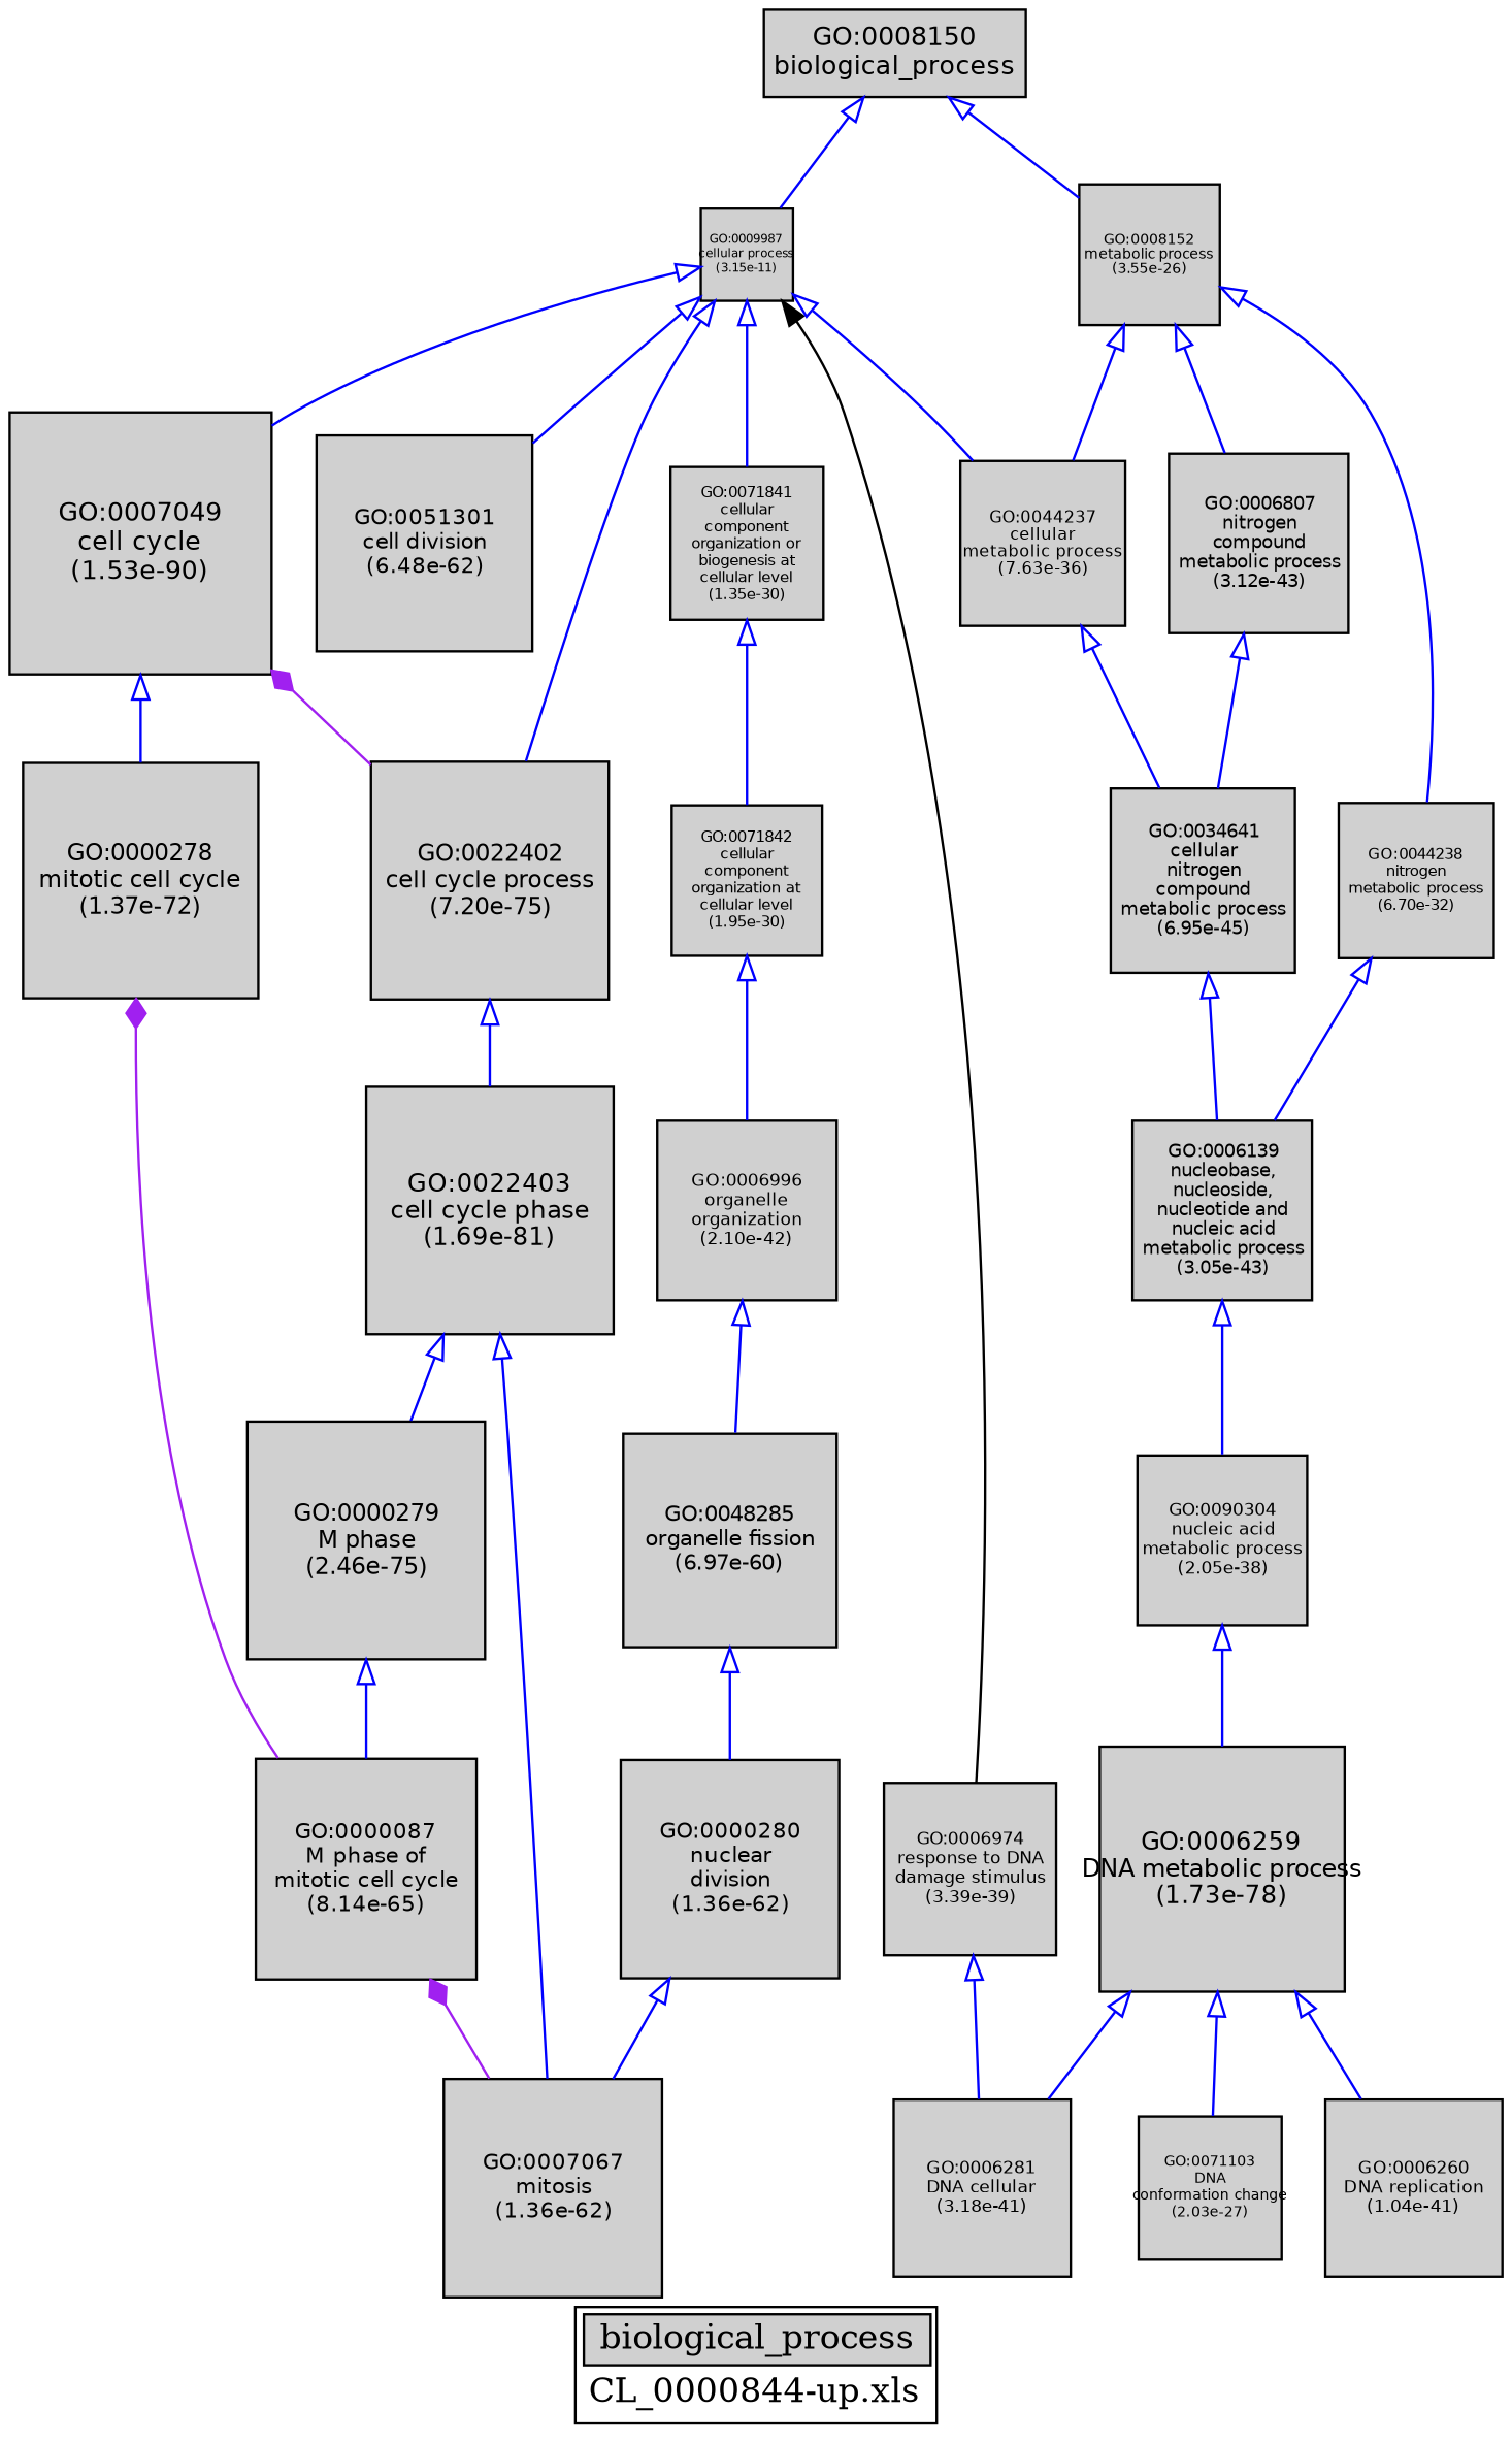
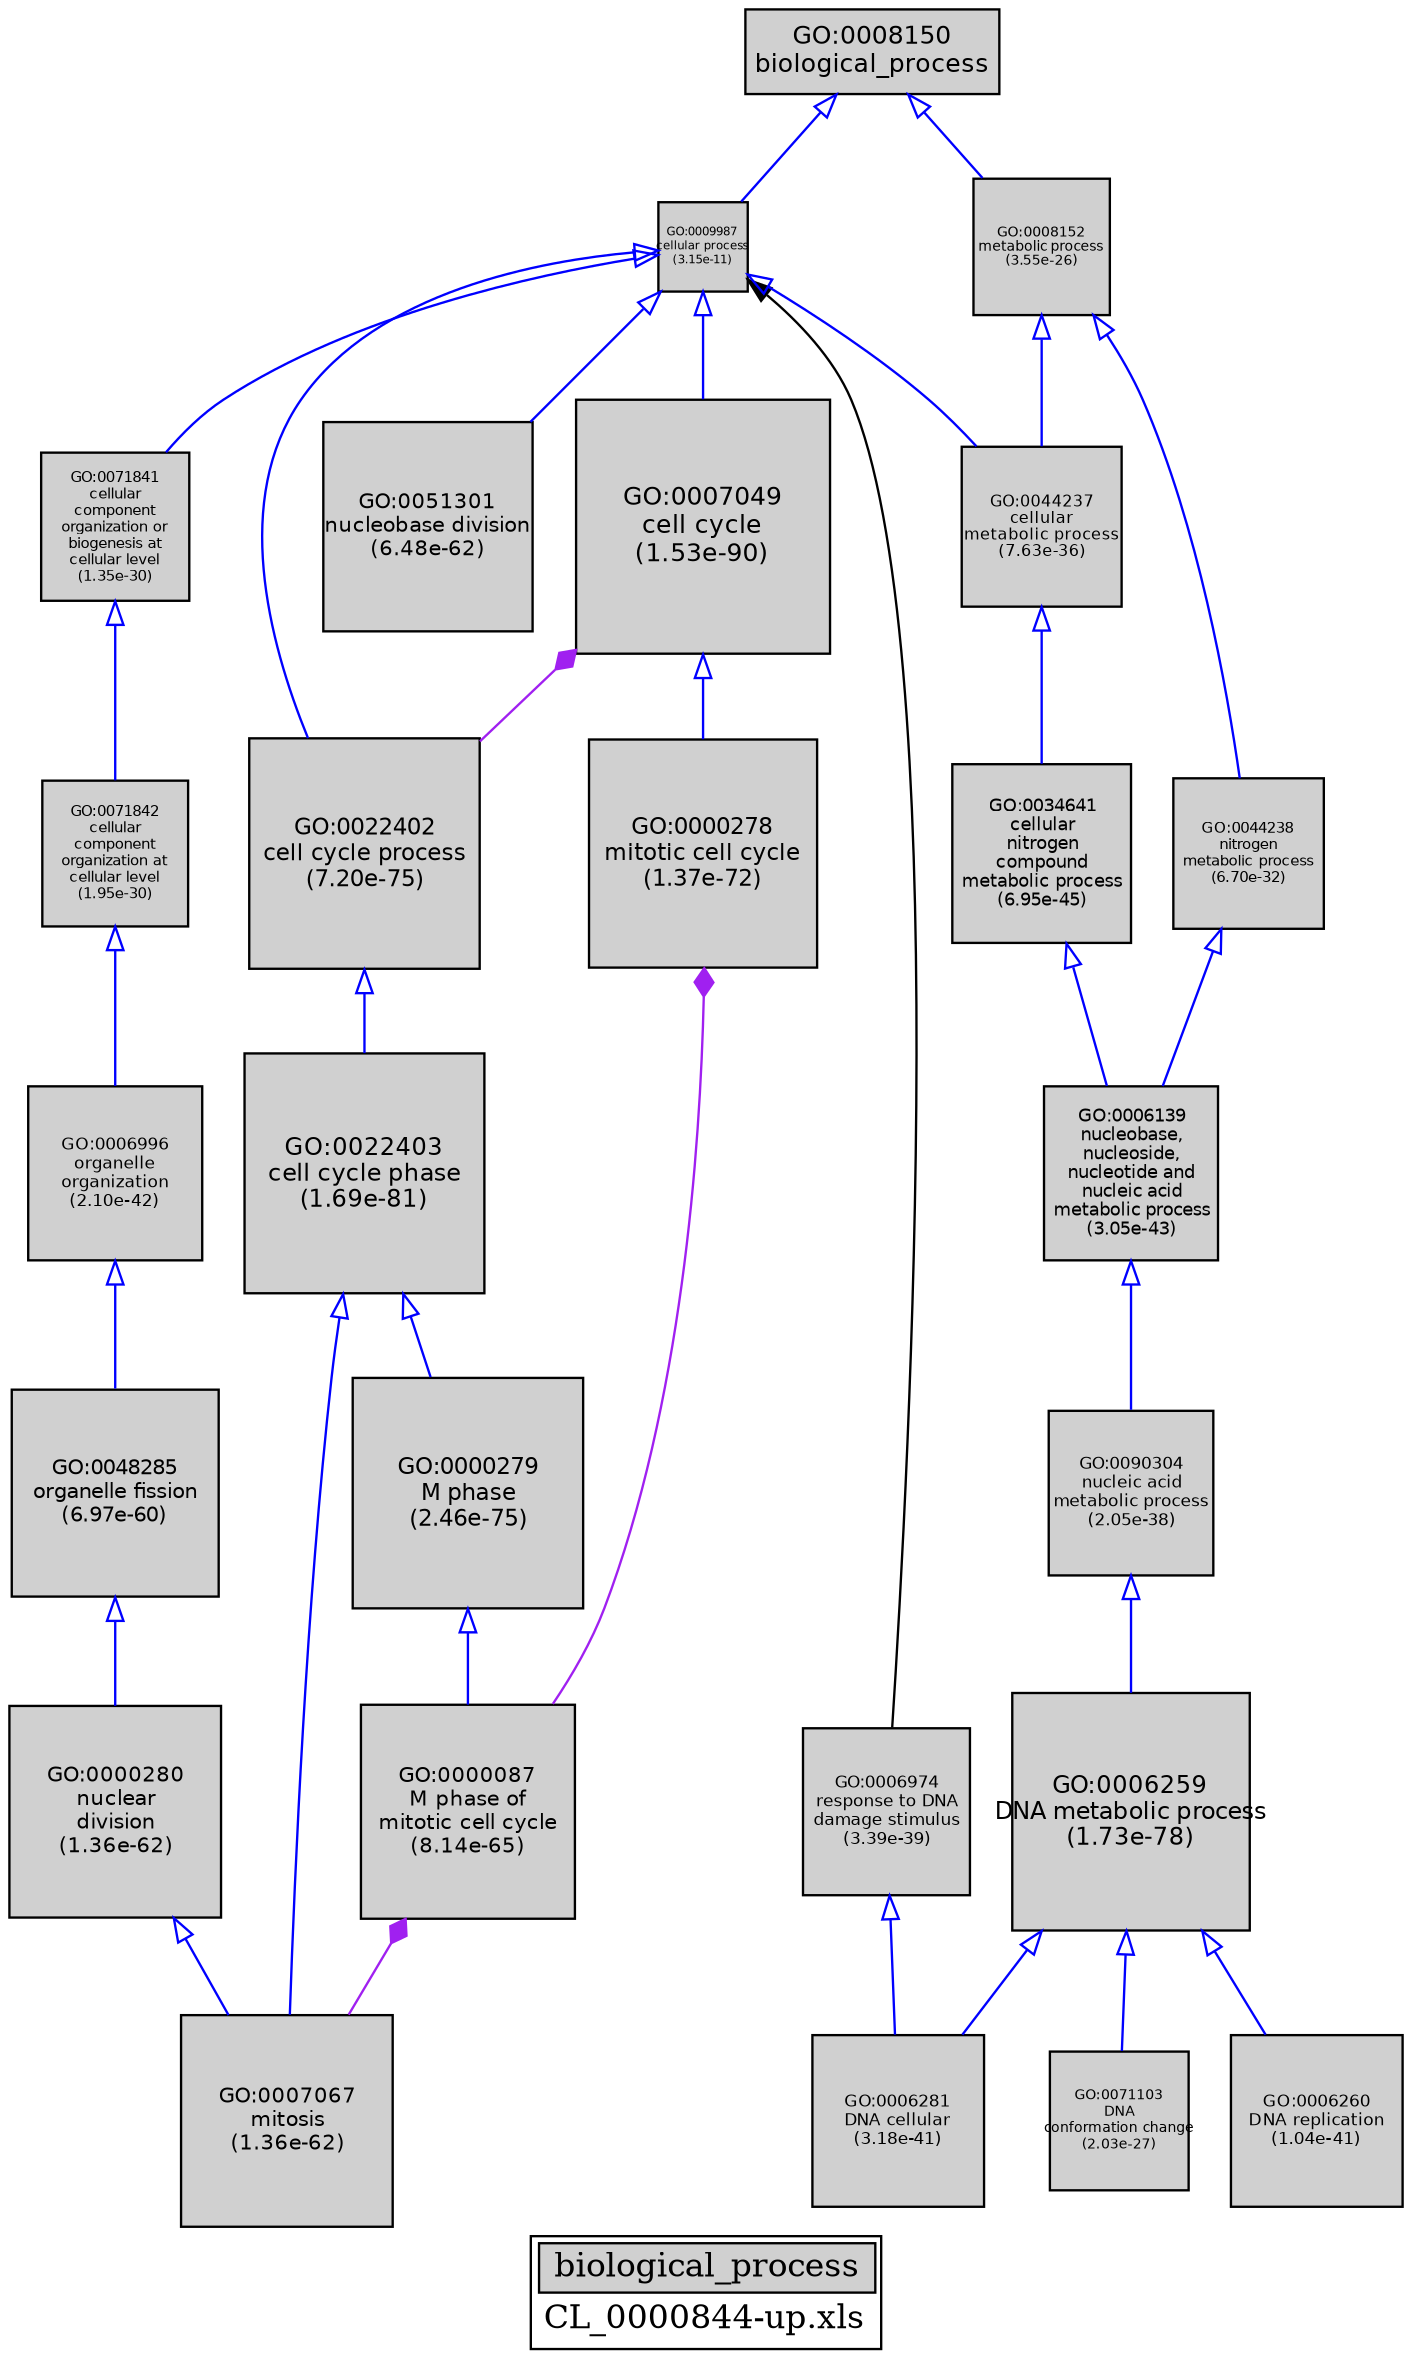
  digraph {
    bgcolor="#FFFFFF"
    label=<<TABLE COLOR="black" BGCOLOR="white"><TR><TD COLSPAN="2" BGCOLOR="#D0D0D0"><FONT COLOR="black">biological_process</FONT></TD></TR><TR><TD BORDER="0">CL_0000844-up.xls</TD></TR></TABLE>>
    node [color=black fillcolor="#D0D0D0" fixedsize=true fontcolor=black fontname=Helvetica fontsize=10.8 shape=box style=filled]
    edge [arrowtail=empty color=blue dir=back weight=5.0]
    n1 [fontsize=7.59005502645 height=1.05417430923 label=<<TABLE BORDER="0"><TR><TD>GO:0034641<BR/>cellular<BR/>nitrogen<BR/>compound<BR/>metabolic process<BR/>(6.95e-45)</TD></TR></TABLE>> width=1.05417430923]
    n2 [fontsize=7.27162704476 height=1.00994820066 label=<<TABLE BORDER="0"><TR><TD>GO:0006281<BR/>DNA cellular<BR/>(3.18e-41)</TD></TR></TABLE>> width=1.00994820066]
    n3 [fontsize=10.0525621616 height=1.39618918911 label=<<TABLE BORDER="0"><TR><TD>GO:0006259<BR/>DNA metabolic process<BR/>(1.73e-78)</TD></TR></TABLE>> width=1.39618918911]
    n4 [fontsize=7.01740716729 height=0.974639884346 label=<<TABLE BORDER="0"><TR><TD>GO:0090304<BR/>nucleic acid<BR/>metabolic process<BR/>(2.05e-38)</TD></TR></TABLE>> width=0.974639884346]
-   n5 [fontsize=7.44804787143 height=1.03445109325 label=<<TABLE BORDER="0"><TR><TD>GO:0006807<BR/>nitrogen<BR/>compound<BR/>metabolic process<BR/>(3.12e-43)</TD></TR></TABLE>> width=1.03445109325]
    n6 [fontsize=6.25604661685 height=0.868895363451 label=<<TABLE BORDER="0"><TR><TD>GO:0071841<BR/>cellular<BR/>component<BR/>organization or<BR/>biogenesis at<BR/>cellular level<BR/>(1.35e-30)</TD></TR></TABLE>> width=0.868895363451]
    n7 [fontsize=5.0 height=0.521437925504 label=<<TABLE BORDER="0"><TR><TD>GO:0009987<BR/>cellular process<BR/>(3.15e-11)</TD></TR></TABLE>> width=0.521437925504]
    n8 [fontsize=5.91853077068 height=0.822018162595 label=<<TABLE BORDER="0"><TR><TD>GO:0071103<BR/>DNA<BR/>conformation change<BR/>(2.03e-27)</TD></TR></TABLE>> width=0.822018162595]
    n9 [fontsize=9.81712538078 height=1.36348963622 label=<<TABLE BORDER="0"><TR><TD>GO:0022402<BR/>cell cycle process<BR/>(7.20e-75)</TD></TR></TABLE>> width=1.36348963622]
    n10 [fontsize=10.2444196133 height=1.4228360574 label=<<TABLE BORDER="0"><TR><TD>GO:0022403<BR/>cell cycle phase<BR/>(1.69e-81)</TD></TR></TABLE>> width=1.4228360574]
    n11 [fontsize=7.08910458005 height=0.98459785834 label=<<TABLE BORDER="0"><TR><TD>GO:0006974<BR/>response to DNA<BR/>damage stimulus<BR/>(3.39e-39)</TD></TR></TABLE>> width=0.98459785834]
    n12 [height=1.5 label=<<TABLE BORDER="0"><TR><TD>GO:0007049<BR/>cell cycle<BR/>(1.53e-90)</TD></TR></TABLE>> width=1.5]
    n13 [fontsize=7.44892822433 height=1.03457336449 label=<<TABLE BORDER="0"><TR><TD>GO:0006139<BR/>nucleobase,<BR/>nucleoside,<BR/>nucleotide and<BR/>nucleic acid<BR/>metabolic process<BR/>(3.05e-43)</TD></TR></TABLE>> width=1.03457336449]
    n14 [fontsize=6.77649714863 height=0.941180159532 label=<<TABLE BORDER="0"><TR><TD>GO:0044237<BR/>cellular<BR/>metabolic process<BR/>(7.63e-36)</TD></TR></TABLE>> width=0.941180159532]
-   n15 [fontsize=8.92342494832 height=1.23936457616 label=<<TABLE BORDER="0"><TR><TD>GO:0051301<BR/>cell division<BR/>(6.48e-62)</TD></TR></TABLE>> width=1.23936457616]
+   n15 [fontsize=8.92342494832 height=1.23936457616 label=<<TABLE BORDER="0"><TR><TD>GO:0051301<BR/>nucleobase division<BR/>(6.48e-62)</TD></TR></TABLE>> width=1.23936457616]
    n16 [fontsize=9.13115474748 height=1.26821593715 label=<<TABLE BORDER="0"><TR><TD>GO:0000087<BR/>M phase of<BR/>mitotic cell cycle<BR/>(8.14e-65)</TD></TR></TABLE>> width=1.26821593715]
    n17 [fontsize=7.31481519489 height=1.01594655485 label=<<TABLE BORDER="0"><TR><TD>GO:0006260<BR/>DNA replication<BR/>(1.04e-41)</TD></TR></TABLE>> width=1.01594655485]
    n18 [fontsize=6.2393438209 height=0.86657553068 label=<<TABLE BORDER="0"><TR><TD>GO:0071842<BR/>cellular<BR/>component<BR/>organization at<BR/>cellular level<BR/>(1.95e-30)</TD></TR></TABLE>> width=0.86657553068]
    n19 [fontsize=5.78120706926 height=0.802945426287 label=<<TABLE BORDER="0"><TR><TD>GO:0008152<BR/>metabolic process<BR/>(3.55e-26)</TD></TR></TABLE>> width=0.802945426287]
    n20 [fontsize=6.38921798089 height=0.887391386235 label=<<TABLE BORDER="0"><TR><TD>GO:0044238<BR/>nitrogen<BR/>metabolic process<BR/>(6.70e-32)</TD></TR></TABLE>> width=0.887391386235]
    n21 [fontsize=8.77497981732 height=1.21874719685 label=<<TABLE BORDER="0"><TR><TD>GO:0048285<BR/>organelle fission<BR/>(6.97e-60)</TD></TR></TABLE>> width=1.21874719685]
    n22 [fontsize=9.84775249185 height=1.36774340165 label=<<TABLE BORDER="0"><TR><TD>GO:0000279<BR/>M phase<BR/>(2.46e-75)</TD></TR></TABLE>> width=1.36774340165]
    n23 [fontsize=7.37585950911 height=1.02442493182 label=<<TABLE BORDER="0"><TR><TD>GO:0006996<BR/>organelle<BR/>organization<BR/>(2.10e-42)</TD></TR></TABLE>> width=1.02442493182]
    n24 [fontsize=8.97241058922 height=1.24616813739 label=<<TABLE BORDER="0"><TR><TD>GO:0007067<BR/>mitosis<BR/>(1.36e-62)</TD></TR></TABLE>> width=1.24616813739]
    n25 [fontsize=9.66579005486 height=1.34247084095 label=<<TABLE BORDER="0"><TR><TD>GO:0000278<BR/>mitotic cell cycle<BR/>(1.37e-72)</TD></TR></TABLE>> width=1.34247084095]
    n26 [label=<<TABLE BORDER="0"><TR><TD>GO:0008150<BR/>biological_process</TD></TR></TABLE>> width=1.5]
    n27 [fontsize=8.97241058922 height=1.24616813739 label=<<TABLE BORDER="0"><TR><TD>GO:0000280<BR/>nuclear<BR/>division<BR/>(1.36e-62)</TD></TR></TABLE>> width=1.24616813739]
    subgraph sub_1 {
      n1
      n2
      n3
      n4
-     n5
      n6
      n7
      n8
      n9
      n10
      n11
      n12
      n13
      n14
      n15
      n16
      n17
      n18
      n19
      n20
      n21
      n22
      n23
      n24
      n25
      n26
      n27
    }
    subgraph sub_2 {
      subgraph sub_3 {
        subgraph sub_4 {
        }
        subgraph sub_5 {
        }
      }
      subgraph sub_6 {
        n9
        n12
        n16
        n24
        n25
      }
      subgraph sub_7 {
        n1
        n2
        n3
        n4
-       n5
        n6
        n7
        n8
        n9
        n10
        n11
        n12
        n13
        n14
        n15
        n16
        n17
        n18
        n19
        n20
        n21
        n22
        n23
        n24
        n25
        n26
        n27
      }
    }
    n1 -> n13
    n3 -> n2
    n3 -> n8
    n3 -> n17
    n4 -> n3
-   n5 -> n1
    n6 -> n18
    n7 -> n6
    n7 -> n9
    n7 -> n11 [weight=1 arrowtail="" color=""]
    n7 -> n12
    n7 -> n14
    n7 -> n15
    n9 -> n10
    n10 -> n22
    n10 -> n24
    n11 -> n2
    n12 -> n9 [arrowtail=diamond color=purple weight=2.5]
    n12 -> n25
    n13 -> n4
    n14 -> n1
    n16 -> n24 [arrowtail=diamond color=purple weight=2.5]
    n18 -> n23
-   n19 -> n5
    n19 -> n14
    n19 -> n20
    n20 -> n13
    n21 -> n27
    n22 -> n16
    n23 -> n21
    n25 -> n16 [arrowtail=diamond color=purple weight=2.5]
    n26 -> n7
    n26 -> n19
    n27 -> n24
  }
